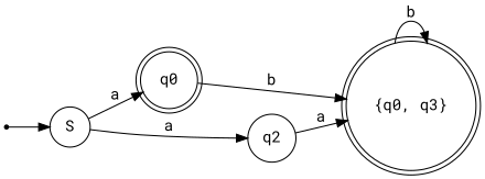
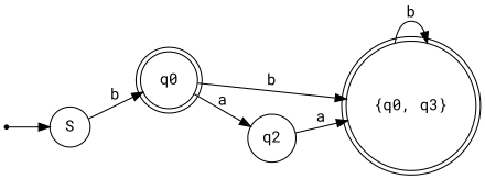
  digraph {
    fontname="Roboto Mono"
    rankdir=LR
    node [fontname="Roboto Mono" shape=circle]
    edge [fontname="Roboto Mono"]
    ini [shape=point]
    S
    q0 [shape=doublecircle]
    "{q0, q3}" [shape=doublecircle]
    q2
    ini -> S
-   S -> q0 [label=a]
+   S -> q0 [label=b]
    q0 -> "{q0, q3}" [label=b]
-   S -> q2 [label=a]
+   q0 -> q2 [label=a]
    "{q0, q3}" -> "{q0, q3}" [label=b]
    q2 -> "{q0, q3}" [label=a]
  }
